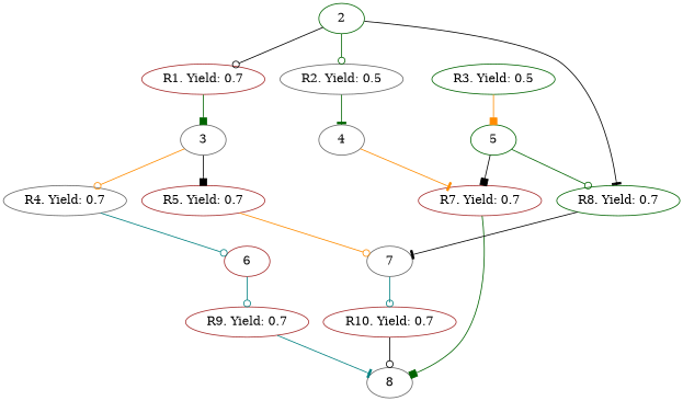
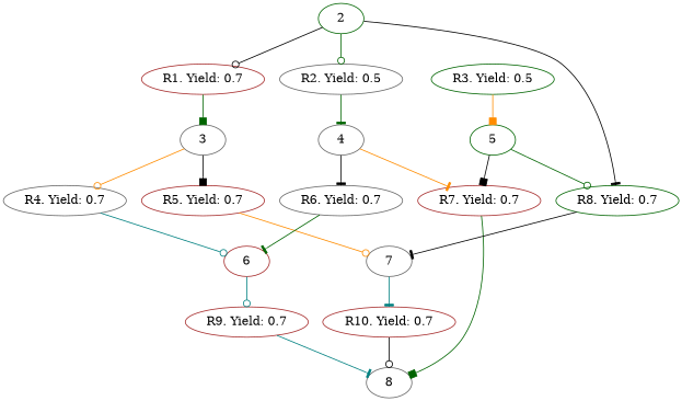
  digraph {
    node [color=gray40]
    edge [arrowhead=odot color=black]
    n1 [color=brown label="R1. Yield: 0.7"]
    3
    n3 [label="R4. Yield: 0.7"]
    n4 [color=brown label="R5. Yield: 0.7"]
    n5 [label="R2. Yield: 0.5"]
    4
+   n7 [label="R6. Yield: 0.7"]
    n8 [color=brown label="R7. Yield: 0.7"]
    n9 [color=darkgreen label="R3. Yield: 0.5"]
    5 [color=darkgreen]
    n11 [color=darkgreen label="R8. Yield: 0.7"]
    6 [color=brown]
    n13 [color=brown label="R9. Yield: 0.7"]
    7
    n15 [color=brown label="R10. Yield: 0.7"]
    8
    2 [color=darkgreen]
    n1 -> 3 [arrowhead=box color=darkgreen]
    3 -> n3 [color=darkorange]
    3 -> n4 [arrowhead=box]
    n3 -> 6 [color=teal]
    n4 -> 7 [color=darkorange]
    n5 -> 4 [arrowhead=tee color=darkgreen]
+   4 -> n7 [arrowhead=tee]
    4 -> n8 [arrowhead=tee color=darkorange]
+   n7 -> 6 [arrowhead=tee color=darkgreen]
    n8 -> 8 [arrowhead=box color=darkgreen]
    n9 -> 5 [arrowhead=box color=darkorange]
    5 -> n8 [arrowhead=box]
    5 -> n11 [color=darkgreen]
    n11 -> 7 [arrowhead=tee]
    6 -> n13 [color=teal]
    n13 -> 8 [arrowhead=tee color=teal]
-   7 -> n15 [color=teal]
+   7 -> n15 [arrowhead=tee color=teal]
    n15 -> 8
    2 -> n1
    2 -> n5 [color=darkgreen]
    2 -> n11 [arrowhead=tee]
  }
